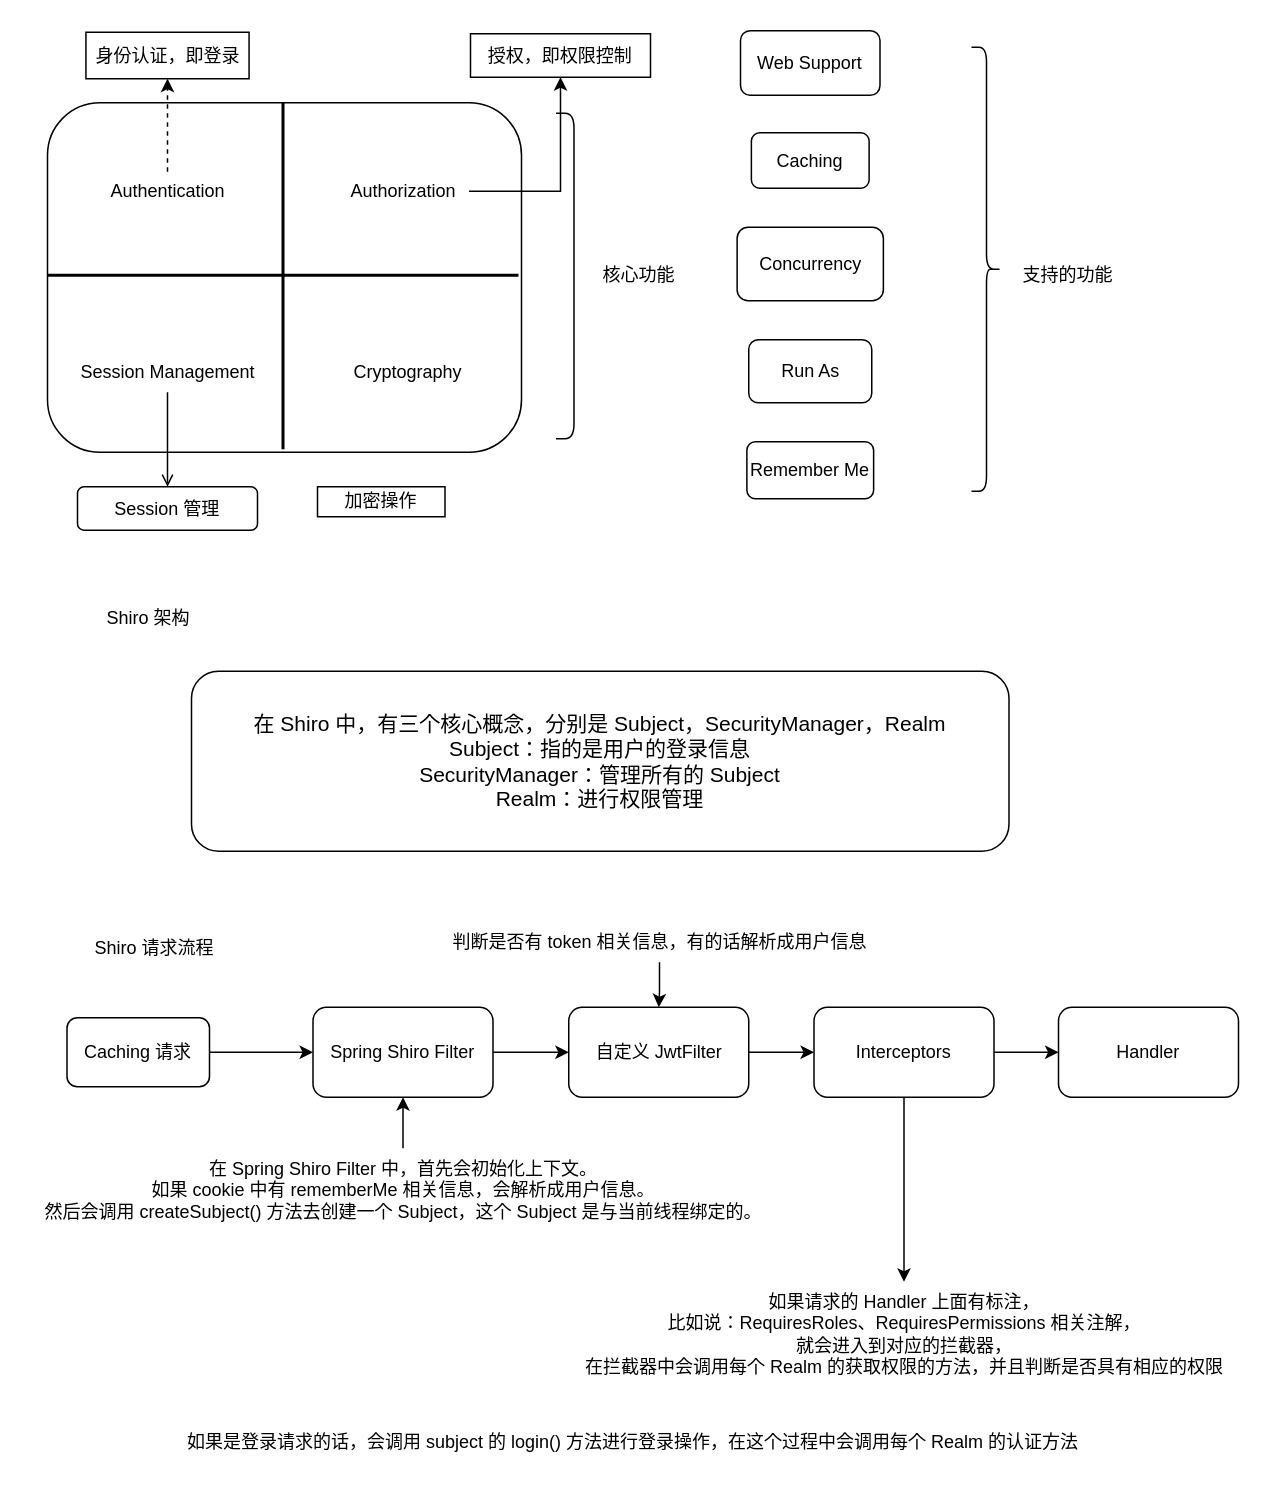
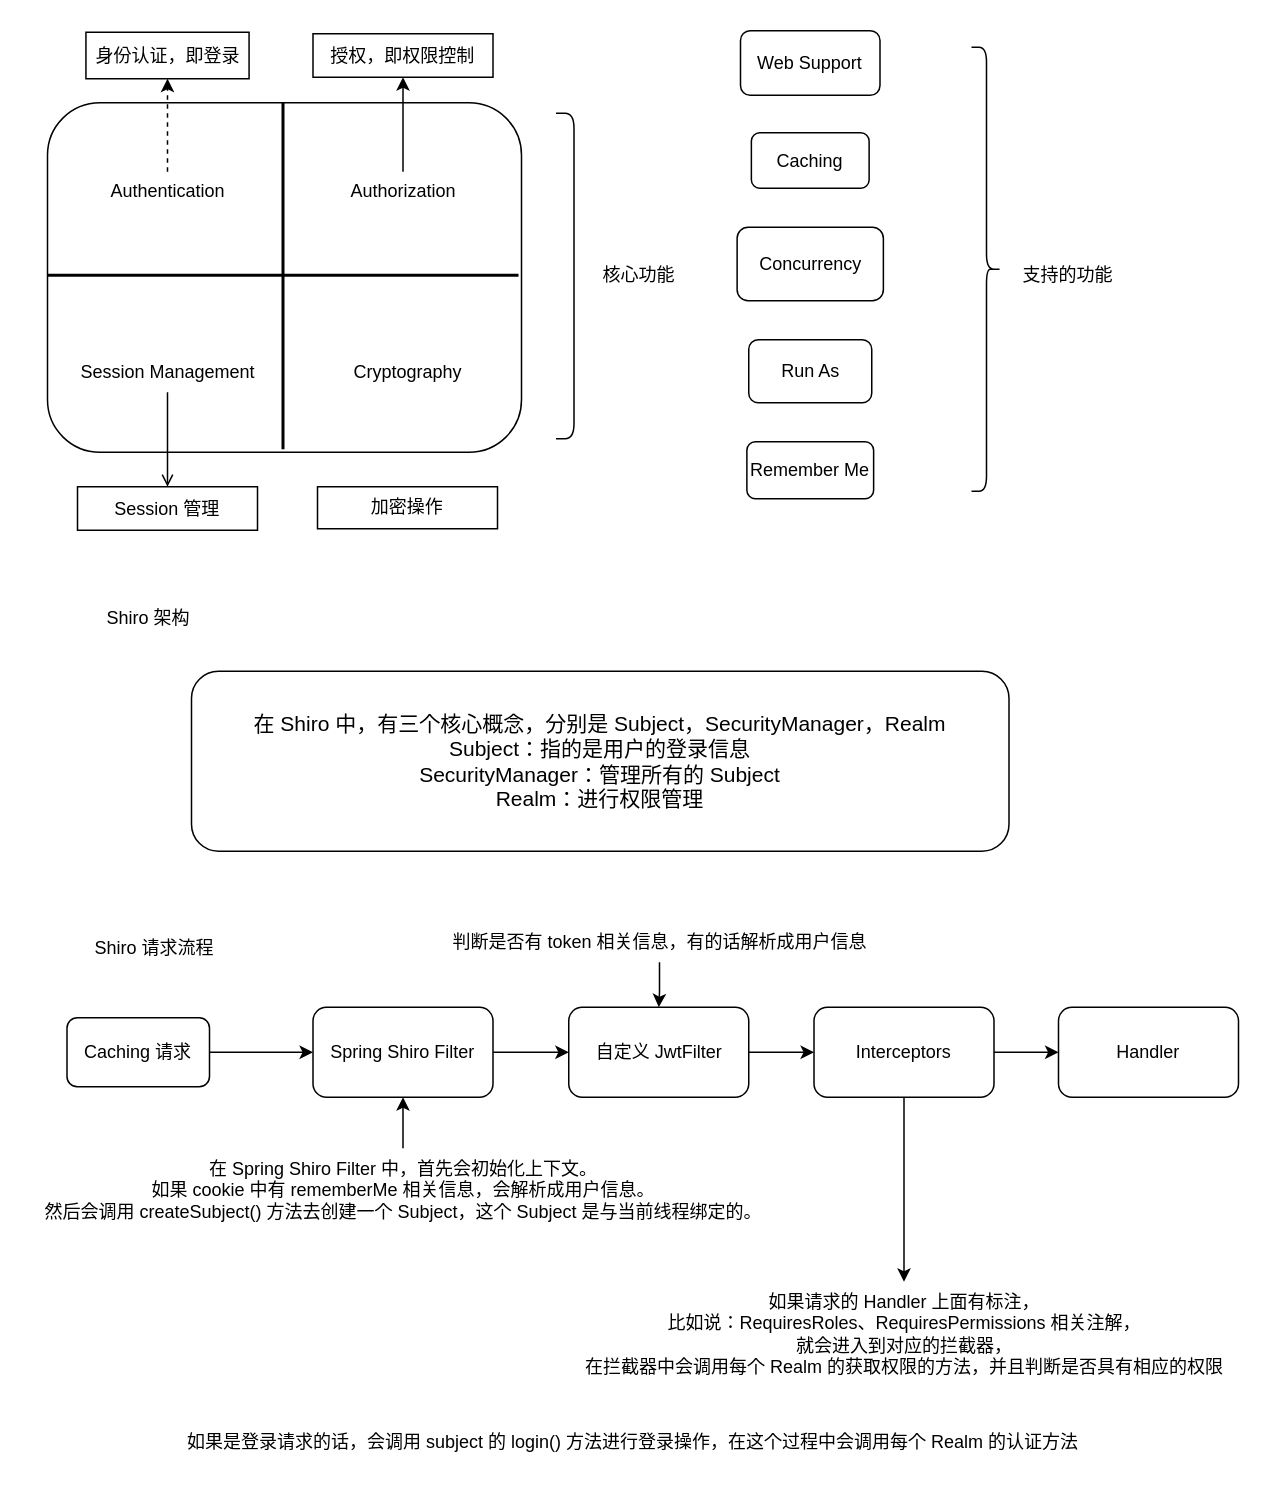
  <mxCell id="0" />
  <mxCell id="1" parent="0" />
  <mxCell id="2" value="" style="rounded=1;whiteSpace=wrap;html=1;" parent="1" vertex="1"><mxGeometry x="31" y="68" width="316" height="233" as="geometry" /></mxCell>
  <mxCell id="3" value="" style="line;strokeWidth=2;html=1;" parent="1" vertex="1"><mxGeometry x="31" y="178" width="314" height="10" as="geometry" /></mxCell>
  <mxCell id="4" value="" style="line;strokeWidth=2;direction=south;html=1;" parent="1" vertex="1"><mxGeometry x="183" y="68" width="10" height="231" as="geometry" /></mxCell>
  <mxCell id="5" value="" style="edgeStyle=orthogonalEdgeStyle;rounded=0;orthogonalLoop=1;jettySize=auto;html=1;dashed=1;" parent="1" source="6" target="12" edge="1"><mxGeometry relative="1" as="geometry" /></mxCell>
  <mxCell id="6" value="Authentication" style="text;html=1;align=center;verticalAlign=middle;resizable=0;points=[];autosize=1;strokeColor=none;fillColor=none;" parent="1" vertex="1"><mxGeometry x="64" y="114" width="94" height="26" as="geometry" /></mxCell>
  <mxCell id="7" value="" style="edgeStyle=orthogonalEdgeStyle;rounded=0;orthogonalLoop=1;jettySize=auto;html=1;" parent="1" source="8" target="13" edge="1"><mxGeometry relative="1" as="geometry" /></mxCell>
  <mxCell id="8" value="Authorization" style="text;html=1;align=center;verticalAlign=middle;resizable=0;points=[];autosize=1;strokeColor=none;fillColor=none;" parent="1" vertex="1"><mxGeometry x="224" y="114" width="88" height="26" as="geometry" /></mxCell>
  <mxCell id="9" value="" style="edgeStyle=orthogonalEdgeStyle;rounded=0;orthogonalLoop=1;jettySize=auto;html=1;endArrow=open;" parent="1" source="10" target="14" edge="1"><mxGeometry relative="1" as="geometry" /></mxCell>
  <mxCell id="10" value="Session Management" style="text;html=1;align=center;verticalAlign=middle;resizable=0;points=[];autosize=1;strokeColor=none;fillColor=none;" parent="1" vertex="1"><mxGeometry x="44" y="235" width="134" height="26" as="geometry" /></mxCell>
  <mxCell id="11" value="Cryptography" style="text;html=1;align=center;verticalAlign=middle;resizable=0;points=[];autosize=1;strokeColor=none;fillColor=none;" parent="1" vertex="1"><mxGeometry x="226" y="235" width="90" height="26" as="geometry" /></mxCell>
  <mxCell id="12" value="身份认证，即登录" style="whiteSpace=wrap;html=1;" parent="1" vertex="1"><mxGeometry x="56.63" y="21" width="108.75" height="31" as="geometry" /></mxCell>
- <mxCell id="13" value="授权，即权限控制" style="whiteSpace=wrap;html=1;" parent="1" vertex="1"><mxGeometry x="313" y="22" width="120" height="29" as="geometry" /></mxCell>
- <mxCell id="14" value="Session 管理" style="whiteSpace=wrap;html=1;rounded=1;" parent="1" vertex="1"><mxGeometry x="51" y="324" width="120" height="29" as="geometry" /></mxCell>
- <mxCell id="15" value="加密操作" style="whiteSpace=wrap;html=1;" parent="1" vertex="1"><mxGeometry x="211" y="324" width="85" height="20" as="geometry" /></mxCell>
+ <mxCell id="13" value="授权，即权限控制" style="whiteSpace=wrap;html=1;" parent="1" vertex="1"><mxGeometry x="208" y="22" width="120" height="29" as="geometry" /></mxCell>
+ <mxCell id="14" value="Session 管理" style="whiteSpace=wrap;html=1;" parent="1" vertex="1"><mxGeometry x="51" y="324" width="120" height="29" as="geometry" /></mxCell>
+ <mxCell id="15" value="加密操作" style="whiteSpace=wrap;html=1;" parent="1" vertex="1"><mxGeometry x="211" y="324" width="120" height="28" as="geometry" /></mxCell>
  <mxCell id="16" value="" style="shape=curlyBracket;whiteSpace=wrap;html=1;rounded=1;flipH=1;labelPosition=right;verticalLabelPosition=middle;align=left;verticalAlign=middle;size=0;" parent="1" vertex="1"><mxGeometry x="370" y="75" width="12" height="217" as="geometry" /></mxCell>
  <mxCell id="17" value="核心功能" style="text;html=1;align=center;verticalAlign=middle;resizable=0;points=[];autosize=1;strokeColor=none;fillColor=none;" parent="1" vertex="1"><mxGeometry x="392" y="170" width="66" height="26" as="geometry" /></mxCell>
  <mxCell id="18" value="Web Support" style="rounded=1;whiteSpace=wrap;html=1;" parent="1" vertex="1"><mxGeometry x="493" y="20" width="93" height="43" as="geometry" /></mxCell>
  <mxCell id="19" value="Caching" style="rounded=1;whiteSpace=wrap;html=1;" parent="1" vertex="1"><mxGeometry x="500.25" y="88" width="78.5" height="37" as="geometry" /></mxCell>
  <mxCell id="20" value="Concurrency" style="rounded=1;whiteSpace=wrap;html=1;" parent="1" vertex="1"><mxGeometry x="490.75" y="151" width="97.5" height="49" as="geometry" /></mxCell>
  <mxCell id="21" value="Run As" style="rounded=1;whiteSpace=wrap;html=1;" parent="1" vertex="1"><mxGeometry x="498.5" y="226" width="82" height="42" as="geometry" /></mxCell>
  <mxCell id="22" value="Remember Me" style="rounded=1;whiteSpace=wrap;html=1;" parent="1" vertex="1"><mxGeometry x="497.25" y="294" width="84.5" height="38" as="geometry" /></mxCell>
  <mxCell id="23" value="" style="shape=curlyBracket;whiteSpace=wrap;html=1;rounded=1;flipH=1;labelPosition=right;verticalLabelPosition=middle;align=left;verticalAlign=middle;" parent="1" vertex="1"><mxGeometry x="647" y="31" width="20" height="296" as="geometry" /></mxCell>
  <mxCell id="24" value="支持的功能" style="text;html=1;align=center;verticalAlign=middle;resizable=0;points=[];autosize=1;strokeColor=none;fillColor=none;" parent="1" vertex="1"><mxGeometry x="672" y="170" width="78" height="26" as="geometry" /></mxCell>
  <mxCell id="25" value="Shiro 架构" style="text;html=1;align=center;verticalAlign=middle;resizable=0;points=[];autosize=1;strokeColor=none;fillColor=none;" parent="1" vertex="1"><mxGeometry x="61" y="399" width="73" height="26" as="geometry" /></mxCell>
  <mxCell id="26" value="&lt;font style=&quot;font-size: 14px;&quot;&gt;在 Shiro 中，有三个核心概念，分别是 Subject，SecurityManager，Realm&lt;/font&gt;&lt;div style=&quot;font-size: 14px;&quot;&gt;&lt;font style=&quot;font-size: 14px;&quot;&gt;Subject：指的是用户的登录信息&lt;/font&gt;&lt;/div&gt;&lt;div style=&quot;font-size: 14px;&quot;&gt;&lt;font style=&quot;font-size: 14px;&quot;&gt;SecurityManager：管理所有的 Subject&lt;/font&gt;&lt;/div&gt;&lt;div style=&quot;font-size: 14px;&quot;&gt;&lt;font style=&quot;font-size: 14px;&quot;&gt;Realm：进行权限管理&lt;/font&gt;&lt;/div&gt;" style="rounded=1;whiteSpace=wrap;html=1;" parent="1" vertex="1"><mxGeometry x="127" y="447" width="545" height="120" as="geometry" /></mxCell>
  <mxCell id="27" value="Shiro 请求流程" style="text;html=1;align=center;verticalAlign=middle;resizable=0;points=[];autosize=1;strokeColor=none;fillColor=none;" vertex="1" parent="1"><mxGeometry x="53" y="619" width="97" height="26" as="geometry" /></mxCell>
  <mxCell id="28" value="" style="edgeStyle=orthogonalEdgeStyle;rounded=0;orthogonalLoop=1;jettySize=auto;html=1;" edge="1" parent="1" source="29" target="31"><mxGeometry relative="1" as="geometry" /></mxCell>
  <mxCell id="29" value="Caching 请求" style="rounded=1;whiteSpace=wrap;html=1;" vertex="1" parent="1"><mxGeometry x="44" y="678" width="95" height="46" as="geometry" /></mxCell>
  <mxCell id="30" value="" style="edgeStyle=orthogonalEdgeStyle;rounded=0;orthogonalLoop=1;jettySize=auto;html=1;" edge="1" parent="1" source="31" target="35"><mxGeometry relative="1" as="geometry" /></mxCell>
  <mxCell id="31" value="Spring Shiro Filter" style="rounded=1;whiteSpace=wrap;html=1;" vertex="1" parent="1"><mxGeometry x="208" y="671" width="120" height="60" as="geometry" /></mxCell>
  <mxCell id="32" value="" style="edgeStyle=orthogonalEdgeStyle;rounded=0;orthogonalLoop=1;jettySize=auto;html=1;" edge="1" parent="1" source="33" target="31"><mxGeometry relative="1" as="geometry" /></mxCell>
  <mxCell id="33" value="在 Spring Shiro Filter 中，首先会初始化上下文。&lt;div&gt;如果 cookie 中有 rememberMe 相关信息，会解析成用户信息。&lt;div&gt;然后会调用 createSubject() 方法去创建一个 Subject，这个 Subject 是与当前线程绑定的。&lt;/div&gt;&lt;/div&gt;" style="text;html=1;align=center;verticalAlign=middle;resizable=0;points=[];autosize=1;strokeColor=none;fillColor=none;" vertex="1" parent="1"><mxGeometry x="20" y="765" width="496" height="55" as="geometry" /></mxCell>
  <mxCell id="34" value="" style="edgeStyle=orthogonalEdgeStyle;rounded=0;orthogonalLoop=1;jettySize=auto;html=1;" edge="1" parent="1" source="35" target="40"><mxGeometry relative="1" as="geometry" /></mxCell>
  <mxCell id="35" value="自定义 JwtFilter" style="rounded=1;whiteSpace=wrap;html=1;" vertex="1" parent="1"><mxGeometry x="378.5" y="671" width="120" height="60" as="geometry" /></mxCell>
  <mxCell id="36" value="" style="edgeStyle=orthogonalEdgeStyle;rounded=0;orthogonalLoop=1;jettySize=auto;html=1;" edge="1" parent="1" source="37" target="35"><mxGeometry relative="1" as="geometry" /></mxCell>
  <mxCell id="37" value="判断是否有 token 相关信息，有的话解析成用户信息" style="text;html=1;align=center;verticalAlign=middle;resizable=0;points=[];autosize=1;strokeColor=none;fillColor=none;" vertex="1" parent="1"><mxGeometry x="292" y="615" width="294" height="26" as="geometry" /></mxCell>
  <mxCell id="38" value="" style="edgeStyle=orthogonalEdgeStyle;rounded=0;orthogonalLoop=1;jettySize=auto;html=1;" edge="1" parent="1" source="40" target="41"><mxGeometry relative="1" as="geometry" /></mxCell>
  <mxCell id="39" value="" style="edgeStyle=orthogonalEdgeStyle;rounded=0;orthogonalLoop=1;jettySize=auto;html=1;" edge="1" parent="1" source="40" target="42"><mxGeometry relative="1" as="geometry" /></mxCell>
  <mxCell id="40" value="Interceptors" style="rounded=1;whiteSpace=wrap;html=1;" vertex="1" parent="1"><mxGeometry x="542" y="671" width="120" height="60" as="geometry" /></mxCell>
  <mxCell id="41" value="如果请求的 Handler 上面有标注，&lt;div&gt;比如说：RequiresRoles、RequiresPermissions 相关注解，&lt;/div&gt;&lt;div&gt;就会进入到对应的拦截器，&lt;/div&gt;&lt;div&gt;在拦截器中会调用每个 Realm 的获取权限的方法，并且判断是否具有相应的权限&lt;/div&gt;" style="text;html=1;align=center;verticalAlign=middle;resizable=0;points=[];autosize=1;strokeColor=none;fillColor=none;" vertex="1" parent="1"><mxGeometry x="380.5" y="854" width="443" height="70" as="geometry" /></mxCell>
  <mxCell id="42" value="Handler" style="rounded=1;whiteSpace=wrap;html=1;" vertex="1" parent="1"><mxGeometry x="705" y="671" width="120" height="60" as="geometry" /></mxCell>
  <mxCell id="43" value="如果是登录请求的话，会调用 subject 的 login() 方法进行登录操作，在这个过程中会调用每个 Realm 的认证方法" style="text;html=1;align=center;verticalAlign=middle;resizable=0;points=[];autosize=1;strokeColor=none;fillColor=none;" vertex="1" parent="1"><mxGeometry x="115" y="948" width="612" height="26" as="geometry" /></mxCell>
